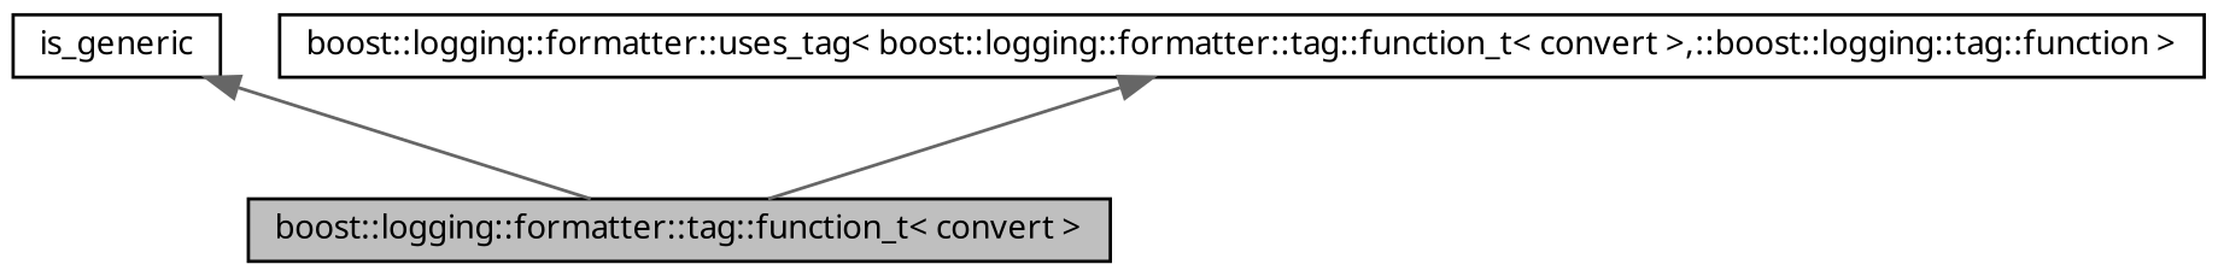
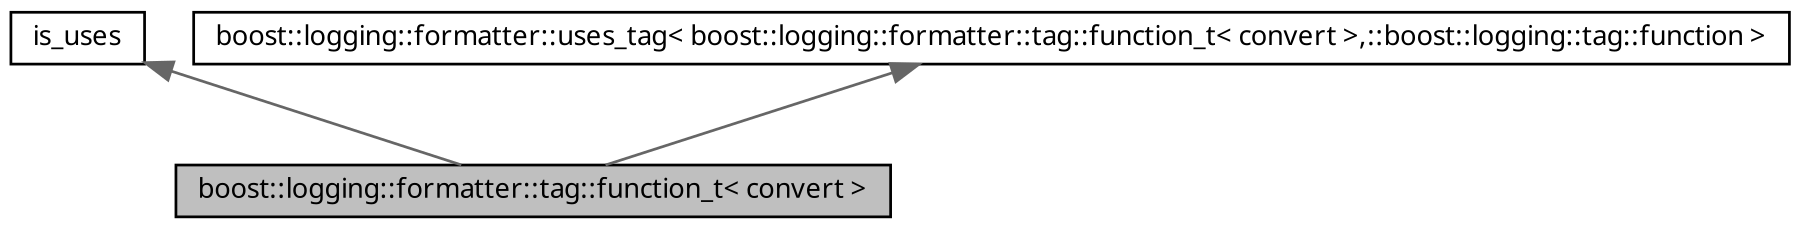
  digraph {
    rankdir=TB
    node [color=black fillcolor=white fontname="FreeSans.ttf" fontsize=10 shape=record style=filled]
    edge [color=gray40 dir=back fontname="FreeSans.ttf" fontsize=10 labelfontname="FreeSans.ttf" labelfontsize=10 style=solid]
    n1 [fillcolor=grey75 fontcolor=black height=0.2 label="boost::logging::formatter::tag::function_t\< convert \>" width=0.4]
-   n2 [height=0.2 label=is_generic width=0.4]
+   n2 [height=0.2 label=is_uses width=0.4]
    n3 [height=0.2 label="boost::logging::formatter::uses_tag\< boost::logging::formatter::tag::function_t\< convert \>,::boost::logging::tag::function \>" width=0.4]
    n2 -> n1
    n3 -> n1
  }
